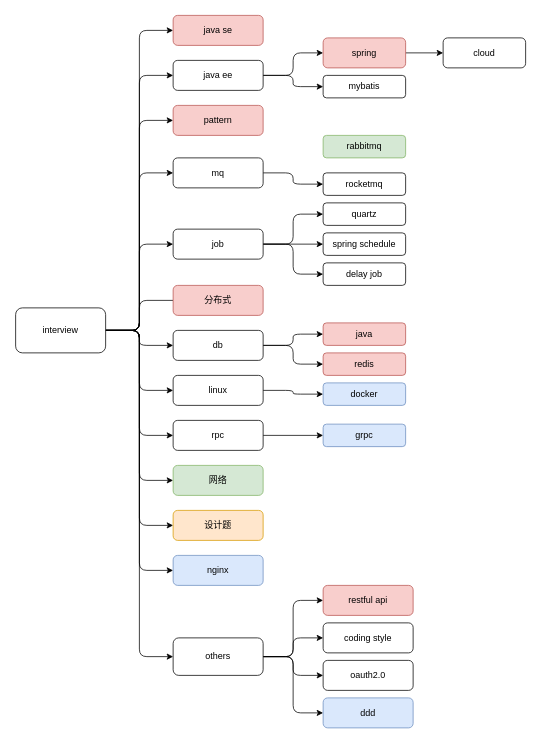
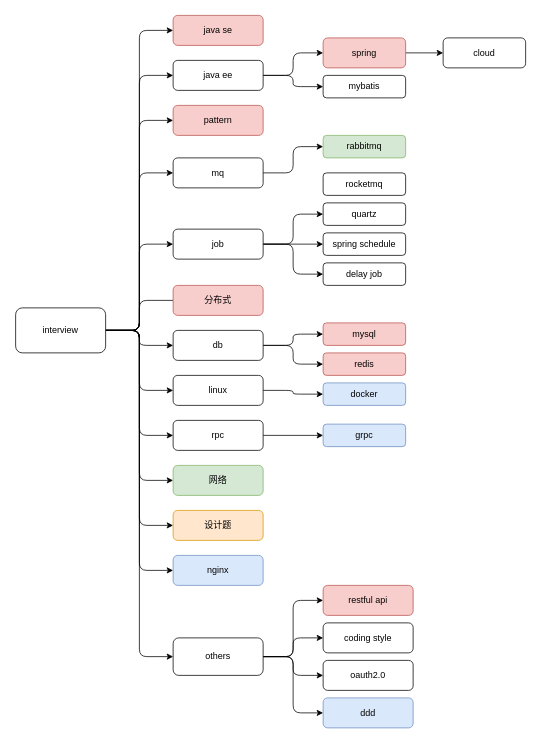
  <mxCell id="0" />
  <mxCell id="1" parent="0" />
  <mxCell id="2" value="" style="edgeStyle=orthogonalEdgeStyle;rounded=1;orthogonalLoop=1;jettySize=auto;html=1;entryX=0;entryY=0.5;entryDx=0;entryDy=0;" parent="1" source="15" target="16" edge="1"><mxGeometry relative="1" as="geometry" /></mxCell>
  <mxCell id="3" style="edgeStyle=orthogonalEdgeStyle;rounded=1;orthogonalLoop=1;jettySize=auto;html=1;entryX=0;entryY=0.5;entryDx=0;entryDy=0;" parent="1" source="15" target="19" edge="1"><mxGeometry relative="1" as="geometry" /></mxCell>
  <mxCell id="4" style="edgeStyle=orthogonalEdgeStyle;rounded=1;orthogonalLoop=1;jettySize=auto;html=1;entryX=0;entryY=0.5;entryDx=0;entryDy=0;" parent="1" source="15" target="20" edge="1"><mxGeometry relative="1" as="geometry" /></mxCell>
  <mxCell id="5" style="edgeStyle=orthogonalEdgeStyle;rounded=1;orthogonalLoop=1;jettySize=auto;html=1;entryX=0;entryY=0.5;entryDx=0;entryDy=0;" parent="1" source="15" target="23" edge="1"><mxGeometry relative="1" as="geometry" /></mxCell>
  <mxCell id="6" style="edgeStyle=orthogonalEdgeStyle;rounded=1;orthogonalLoop=1;jettySize=auto;html=1;entryX=0;entryY=0.5;entryDx=0;entryDy=0;" parent="1" source="15" target="27" edge="1"><mxGeometry relative="1" as="geometry" /></mxCell>
  <mxCell id="7" style="edgeStyle=orthogonalEdgeStyle;rounded=1;orthogonalLoop=1;jettySize=auto;html=1;entryX=0;entryY=0.5;entryDx=0;entryDy=0;endArrow=none;" parent="1" source="15" target="28" edge="1"><mxGeometry relative="1" as="geometry" /></mxCell>
  <mxCell id="8" style="edgeStyle=orthogonalEdgeStyle;rounded=1;orthogonalLoop=1;jettySize=auto;html=1;entryX=0;entryY=0.5;entryDx=0;entryDy=0;" parent="1" source="15" target="31" edge="1"><mxGeometry relative="1" as="geometry" /></mxCell>
  <mxCell id="9" style="edgeStyle=orthogonalEdgeStyle;rounded=1;orthogonalLoop=1;jettySize=auto;html=1;entryX=0;entryY=0.5;entryDx=0;entryDy=0;" parent="1" source="15" target="33" edge="1"><mxGeometry relative="1" as="geometry" /></mxCell>
  <mxCell id="10" style="edgeStyle=orthogonalEdgeStyle;rounded=1;orthogonalLoop=1;jettySize=auto;html=1;entryX=0;entryY=0.5;entryDx=0;entryDy=0;" parent="1" source="15" target="35" edge="1"><mxGeometry relative="1" as="geometry" /></mxCell>
  <mxCell id="11" style="edgeStyle=orthogonalEdgeStyle;rounded=1;orthogonalLoop=1;jettySize=auto;html=1;entryX=0;entryY=0.5;entryDx=0;entryDy=0;" parent="1" source="15" target="36" edge="1"><mxGeometry relative="1" as="geometry" /></mxCell>
  <mxCell id="12" style="edgeStyle=orthogonalEdgeStyle;rounded=1;orthogonalLoop=1;jettySize=auto;html=1;entryX=0;entryY=0.5;entryDx=0;entryDy=0;" edge="1" parent="1" source="15" target="37"><mxGeometry relative="1" as="geometry" /></mxCell>
  <mxCell id="13" style="edgeStyle=orthogonalEdgeStyle;rounded=1;orthogonalLoop=1;jettySize=auto;html=1;entryX=0;entryY=0.5;entryDx=0;entryDy=0;" edge="1" parent="1" source="15" target="42"><mxGeometry relative="1" as="geometry" /></mxCell>
  <mxCell id="14" style="edgeStyle=orthogonalEdgeStyle;rounded=1;orthogonalLoop=1;jettySize=auto;html=1;entryX=0;entryY=0.5;entryDx=0;entryDy=0;" edge="1" parent="1" source="15" target="45"><mxGeometry relative="1" as="geometry" /></mxCell>
  <mxCell id="15" value="interview" style="rounded=1;whiteSpace=wrap;html=1;" parent="1" vertex="1"><mxGeometry x="20" y="410" width="120" height="60" as="geometry" /></mxCell>
  <mxCell id="16" value="java se" style="rounded=1;whiteSpace=wrap;html=1;fillColor=#f8cecc;strokeColor=#b85450;" parent="1" vertex="1"><mxGeometry x="230" y="20" width="120" height="40" as="geometry" /></mxCell>
  <mxCell id="17" value="" style="edgeStyle=orthogonalEdgeStyle;rounded=1;orthogonalLoop=1;jettySize=auto;html=1;" edge="1" parent="1" source="19" target="49"><mxGeometry relative="1" as="geometry" /></mxCell>
  <mxCell id="18" style="edgeStyle=orthogonalEdgeStyle;rounded=1;orthogonalLoop=1;jettySize=auto;html=1;entryX=0;entryY=0.5;entryDx=0;entryDy=0;" edge="1" parent="1" source="19" target="50"><mxGeometry relative="1" as="geometry" /></mxCell>
  <mxCell id="19" value="java ee" style="rounded=1;whiteSpace=wrap;html=1;" parent="1" vertex="1"><mxGeometry x="230" y="80" width="120" height="40" as="geometry" /></mxCell>
  <mxCell id="20" value="pattern" style="rounded=1;whiteSpace=wrap;html=1;fillColor=#f8cecc;strokeColor=#b85450;" parent="1" vertex="1"><mxGeometry x="230" y="140" width="120" height="40" as="geometry" /></mxCell>
- <mxCell id="22" style="edgeStyle=orthogonalEdgeStyle;rounded=1;orthogonalLoop=1;jettySize=auto;html=1;" edge="1" parent="1" source="23" target="53"><mxGeometry relative="1" as="geometry" /></mxCell>
+ <mxCell id="21" value="" style="edgeStyle=orthogonalEdgeStyle;rounded=1;orthogonalLoop=1;jettySize=auto;html=1;" edge="1" parent="1" source="23" target="52"><mxGeometry relative="1" as="geometry" /></mxCell>
  <mxCell id="23" value="mq" style="rounded=1;whiteSpace=wrap;html=1;" parent="1" vertex="1"><mxGeometry x="230" y="210" width="120" height="40" as="geometry" /></mxCell>
  <mxCell id="24" style="edgeStyle=orthogonalEdgeStyle;rounded=1;orthogonalLoop=1;jettySize=auto;html=1;entryX=0;entryY=0.5;entryDx=0;entryDy=0;" edge="1" parent="1" source="27" target="54"><mxGeometry relative="1" as="geometry" /></mxCell>
  <mxCell id="25" style="edgeStyle=orthogonalEdgeStyle;rounded=1;orthogonalLoop=1;jettySize=auto;html=1;entryX=0;entryY=0.5;entryDx=0;entryDy=0;" edge="1" parent="1" source="27" target="55"><mxGeometry relative="1" as="geometry" /></mxCell>
  <mxCell id="26" style="edgeStyle=orthogonalEdgeStyle;rounded=1;orthogonalLoop=1;jettySize=auto;html=1;entryX=0;entryY=0.5;entryDx=0;entryDy=0;" edge="1" parent="1" source="27" target="56"><mxGeometry relative="1" as="geometry" /></mxCell>
  <mxCell id="27" value="job" style="rounded=1;whiteSpace=wrap;html=1;" parent="1" vertex="1"><mxGeometry x="230" y="305" width="120" height="40" as="geometry" /></mxCell>
  <mxCell id="28" value="分布式" style="rounded=1;whiteSpace=wrap;html=1;fillColor=#f8cecc;strokeColor=#b85450;" parent="1" vertex="1"><mxGeometry x="230" y="380" width="120" height="40" as="geometry" /></mxCell>
  <mxCell id="29" style="edgeStyle=orthogonalEdgeStyle;rounded=1;orthogonalLoop=1;jettySize=auto;html=1;entryX=0;entryY=0.5;entryDx=0;entryDy=0;" edge="1" parent="1" source="31" target="57"><mxGeometry relative="1" as="geometry" /></mxCell>
  <mxCell id="30" style="edgeStyle=orthogonalEdgeStyle;rounded=1;orthogonalLoop=1;jettySize=auto;html=1;entryX=0;entryY=0.5;entryDx=0;entryDy=0;" edge="1" parent="1" source="31" target="58"><mxGeometry relative="1" as="geometry" /></mxCell>
  <mxCell id="31" value="db" style="rounded=1;whiteSpace=wrap;html=1;" parent="1" vertex="1"><mxGeometry x="230" y="440" width="120" height="40" as="geometry" /></mxCell>
  <mxCell id="32" style="edgeStyle=orthogonalEdgeStyle;rounded=1;orthogonalLoop=1;jettySize=auto;html=1;entryX=0;entryY=0.5;entryDx=0;entryDy=0;" edge="1" parent="1" source="33" target="59"><mxGeometry relative="1" as="geometry" /></mxCell>
  <mxCell id="33" value="linux" style="rounded=1;whiteSpace=wrap;html=1;" parent="1" vertex="1"><mxGeometry x="230" y="500" width="120" height="40" as="geometry" /></mxCell>
  <mxCell id="34" value="" style="edgeStyle=orthogonalEdgeStyle;rounded=1;orthogonalLoop=1;jettySize=auto;html=1;entryX=0;entryY=0.5;entryDx=0;entryDy=0;" edge="1" parent="1" source="35" target="60"><mxGeometry relative="1" as="geometry"><mxPoint x="430" y="580" as="targetPoint" /></mxGeometry></mxCell>
  <mxCell id="35" value="rpc" style="rounded=1;whiteSpace=wrap;html=1;" parent="1" vertex="1"><mxGeometry x="230" y="560" width="120" height="40" as="geometry" /></mxCell>
  <mxCell id="36" value="网络" style="rounded=1;whiteSpace=wrap;html=1;fillColor=#d5e8d4;strokeColor=#82b366;" parent="1" vertex="1"><mxGeometry x="230" y="620" width="120" height="40" as="geometry" /></mxCell>
  <mxCell id="37" value="设计题" style="rounded=1;whiteSpace=wrap;html=1;fillColor=#ffe6cc;strokeColor=#d79b00;" vertex="1" parent="1"><mxGeometry x="230" y="680" width="120" height="40" as="geometry" /></mxCell>
  <mxCell id="38" style="edgeStyle=orthogonalEdgeStyle;rounded=1;orthogonalLoop=1;jettySize=auto;html=1;entryX=0;entryY=0.5;entryDx=0;entryDy=0;" edge="1" parent="1" source="42" target="44"><mxGeometry relative="1" as="geometry" /></mxCell>
  <mxCell id="39" style="edgeStyle=orthogonalEdgeStyle;rounded=1;orthogonalLoop=1;jettySize=auto;html=1;entryX=0;entryY=0.5;entryDx=0;entryDy=0;" edge="1" parent="1" source="42" target="46"><mxGeometry relative="1" as="geometry" /></mxCell>
  <mxCell id="40" style="edgeStyle=orthogonalEdgeStyle;rounded=1;orthogonalLoop=1;jettySize=auto;html=1;entryX=0;entryY=0.5;entryDx=0;entryDy=0;" edge="1" parent="1" source="42" target="47"><mxGeometry relative="1" as="geometry" /></mxCell>
  <mxCell id="41" style="edgeStyle=orthogonalEdgeStyle;rounded=1;orthogonalLoop=1;jettySize=auto;html=1;entryX=0;entryY=0.5;entryDx=0;entryDy=0;" edge="1" parent="1" source="42" target="43"><mxGeometry relative="1" as="geometry" /></mxCell>
  <mxCell id="42" value="others" style="rounded=1;whiteSpace=wrap;html=1;" vertex="1" parent="1"><mxGeometry x="230" y="850" width="120" height="50" as="geometry" /></mxCell>
  <mxCell id="43" value="restful api" style="rounded=1;whiteSpace=wrap;html=1;fillColor=#f8cecc;strokeColor=#b85450;" vertex="1" parent="1"><mxGeometry x="430" y="780" width="120" height="40" as="geometry" /></mxCell>
  <mxCell id="44" value="coding style" style="rounded=1;whiteSpace=wrap;html=1;" vertex="1" parent="1"><mxGeometry x="430" y="830" width="120" height="40" as="geometry" /></mxCell>
  <mxCell id="45" value="nginx" style="rounded=1;whiteSpace=wrap;html=1;fillColor=#dae8fc;strokeColor=#6c8ebf;" vertex="1" parent="1"><mxGeometry x="230" y="740" width="120" height="40" as="geometry" /></mxCell>
  <mxCell id="46" value="oauth2.0" style="rounded=1;whiteSpace=wrap;html=1;" vertex="1" parent="1"><mxGeometry x="430" y="880" width="120" height="40" as="geometry" /></mxCell>
  <mxCell id="47" value="ddd" style="rounded=1;whiteSpace=wrap;html=1;fillColor=#dae8fc;strokeColor=#6c8ebf;" vertex="1" parent="1"><mxGeometry x="430" y="930" width="120" height="40" as="geometry" /></mxCell>
  <mxCell id="48" value="" style="edgeStyle=orthogonalEdgeStyle;rounded=1;orthogonalLoop=1;jettySize=auto;html=1;" edge="1" parent="1" source="49" target="51"><mxGeometry relative="1" as="geometry" /></mxCell>
  <mxCell id="49" value="spring" style="rounded=1;whiteSpace=wrap;html=1;fillColor=#f8cecc;strokeColor=#b85450;" vertex="1" parent="1"><mxGeometry x="430" y="50" width="110" height="40" as="geometry" /></mxCell>
  <mxCell id="50" value="mybatis" style="rounded=1;whiteSpace=wrap;html=1;" vertex="1" parent="1"><mxGeometry x="430" y="100" width="110" height="30" as="geometry" /></mxCell>
  <mxCell id="51" value="cloud" style="rounded=1;whiteSpace=wrap;html=1;" vertex="1" parent="1"><mxGeometry x="590" y="50" width="110" height="40" as="geometry" /></mxCell>
  <mxCell id="52" value="rabbitmq" style="rounded=1;whiteSpace=wrap;html=1;fillColor=#d5e8d4;strokeColor=#82b366;" vertex="1" parent="1"><mxGeometry x="430" y="180" width="110" height="30" as="geometry" /></mxCell>
  <mxCell id="53" value="rocketmq" style="rounded=1;whiteSpace=wrap;html=1;" vertex="1" parent="1"><mxGeometry x="430" y="230" width="110" height="30" as="geometry" /></mxCell>
  <mxCell id="54" value="quartz" style="rounded=1;whiteSpace=wrap;html=1;" vertex="1" parent="1"><mxGeometry x="430" y="270" width="110" height="30" as="geometry" /></mxCell>
  <mxCell id="55" value="spring schedule" style="rounded=1;whiteSpace=wrap;html=1;" vertex="1" parent="1"><mxGeometry x="430" y="310" width="110" height="30" as="geometry" /></mxCell>
  <mxCell id="56" value="delay job" style="rounded=1;whiteSpace=wrap;html=1;" vertex="1" parent="1"><mxGeometry x="430" y="350" width="110" height="30" as="geometry" /></mxCell>
- <mxCell id="57" value="java" style="rounded=1;whiteSpace=wrap;html=1;fillColor=#f8cecc;strokeColor=#b85450;" vertex="1" parent="1"><mxGeometry x="430" y="430" width="110" height="30" as="geometry" /></mxCell>
+ <mxCell id="57" value="mysql" style="rounded=1;whiteSpace=wrap;html=1;fillColor=#f8cecc;strokeColor=#b85450;" vertex="1" parent="1"><mxGeometry x="430" y="430" width="110" height="30" as="geometry" /></mxCell>
  <mxCell id="58" value="redis" style="rounded=1;whiteSpace=wrap;html=1;fillColor=#f8cecc;strokeColor=#b85450;" vertex="1" parent="1"><mxGeometry x="430" y="470" width="110" height="30" as="geometry" /></mxCell>
  <mxCell id="59" value="docker" style="rounded=1;whiteSpace=wrap;html=1;fillColor=#dae8fc;strokeColor=#6c8ebf;" vertex="1" parent="1"><mxGeometry x="430" y="510" width="110" height="30" as="geometry" /></mxCell>
  <mxCell id="60" value="grpc" style="rounded=1;whiteSpace=wrap;html=1;fillColor=#dae8fc;strokeColor=#6c8ebf;" vertex="1" parent="1"><mxGeometry x="430" y="565" width="110" height="30" as="geometry" /></mxCell>
